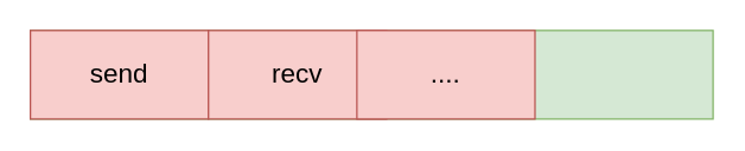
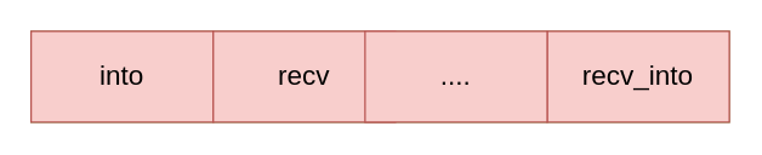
  <mxCell id="0" />
  <mxCell id="1" parent="0" />
  <mxCell id="2" value="" style="rounded=0;whiteSpace=wrap;html=1;fillColor=#d5e8d4;strokeColor=#82b366;" parent="1" vertex="1"><mxGeometry x="20" y="20" width="460" height="60" as="geometry" /></mxCell>
- <mxCell id="4" value="&lt;font style=&quot;font-size: 18px&quot;&gt;send&lt;/font&gt;" style="rounded=0;whiteSpace=wrap;html=1;fillColor=#f8cecc;strokeColor=#b85450;" parent="1" vertex="1"><mxGeometry x="20" y="20" width="120" height="60" as="geometry" /></mxCell>
+ <mxCell id="3" value="&lt;font style=&quot;font-size: 18px&quot;&gt;recv_into&lt;/font&gt;" style="rounded=0;whiteSpace=wrap;html=1;fillColor=#f8cecc;strokeColor=#b85450;" parent="1" vertex="1"><mxGeometry x="360" y="20" width="120" height="60" as="geometry" /></mxCell>
+ <mxCell id="4" value="&lt;font style=&quot;font-size: 18px&quot;&gt;into&lt;/font&gt;" style="rounded=0;whiteSpace=wrap;html=1;fillColor=#f8cecc;strokeColor=#b85450;" parent="1" vertex="1"><mxGeometry x="20" y="20" width="120" height="60" as="geometry" /></mxCell>
  <mxCell id="5" value="&lt;font style=&quot;font-size: 18px&quot;&gt;recv&lt;/font&gt;" style="rounded=0;whiteSpace=wrap;html=1;fillColor=#f8cecc;strokeColor=#b85450;" parent="1" vertex="1"><mxGeometry x="140" y="20" width="120" height="60" as="geometry" /></mxCell>
  <mxCell id="6" value="&lt;font style=&quot;font-size: 18px&quot;&gt;....&lt;/font&gt;" style="rounded=0;whiteSpace=wrap;html=1;fillColor=#f8cecc;strokeColor=#b85450;" parent="1" vertex="1"><mxGeometry x="240" y="20" width="120" height="60" as="geometry" /></mxCell>
